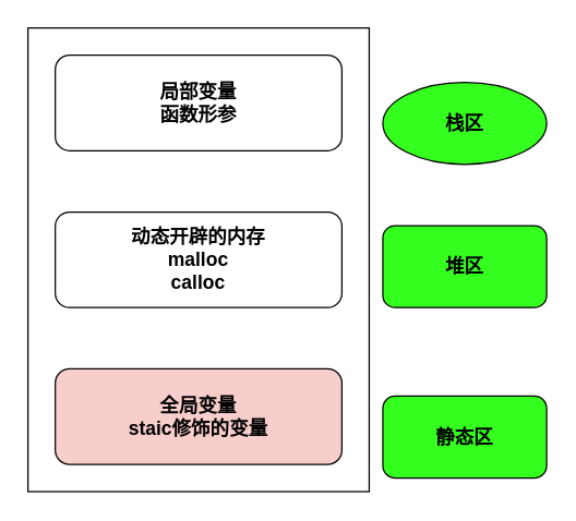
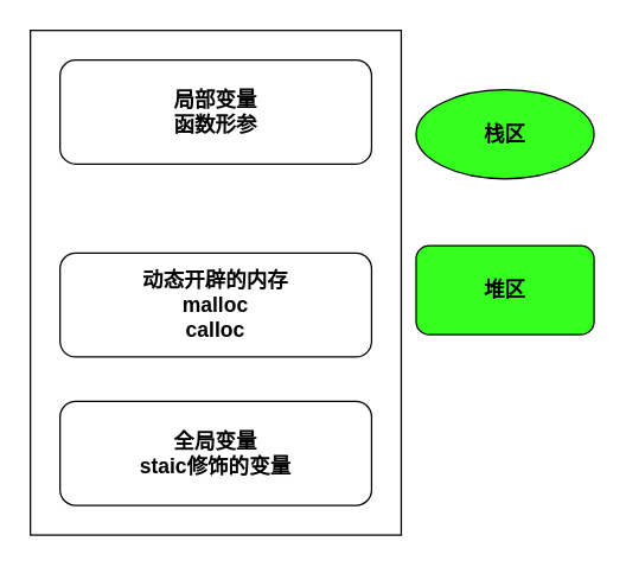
  <mxCell id="0" />
  <mxCell id="1" parent="0" />
  <mxCell id="2" value="" style="rounded=0;whiteSpace=wrap;html=1;" parent="1" vertex="1"><mxGeometry x="20" y="20" width="250" height="340" as="geometry" /></mxCell>
- <mxCell id="3" value="&lt;b&gt;&lt;font style=&quot;font-size: 14px;&quot;&gt;全局变量&lt;br&gt;staic修饰的变量&lt;/font&gt;&lt;/b&gt;" style="rounded=1;whiteSpace=wrap;html=1;fillColor=#f8cecc;" parent="1" vertex="1"><mxGeometry x="40" y="270" width="210" height="70" as="geometry" /></mxCell>
- <mxCell id="4" value="&lt;b&gt;&lt;font style=&quot;font-size: 14px;&quot;&gt;动态开辟的内存&lt;br&gt;malloc&lt;br&gt;calloc&lt;/font&gt;&lt;/b&gt;" style="rounded=1;whiteSpace=wrap;html=1;" parent="1" vertex="1"><mxGeometry x="40" y="155" width="210" height="70" as="geometry" /></mxCell>
+ <mxCell id="3" value="&lt;b&gt;&lt;font style=&quot;font-size: 14px;&quot;&gt;全局变量&lt;br&gt;staic修饰的变量&lt;/font&gt;&lt;/b&gt;" style="rounded=1;whiteSpace=wrap;html=1;" parent="1" vertex="1"><mxGeometry x="40" y="270" width="210" height="70" as="geometry" /></mxCell>
+ <mxCell id="4" value="&lt;b&gt;&lt;font style=&quot;font-size: 14px;&quot;&gt;动态开辟的内存&lt;br&gt;malloc&lt;br&gt;calloc&lt;/font&gt;&lt;/b&gt;" style="rounded=1;whiteSpace=wrap;html=1;" parent="1" vertex="1"><mxGeometry x="40" y="170" width="210" height="70" as="geometry" /></mxCell>
  <mxCell id="5" value="&lt;b&gt;&lt;font style=&quot;font-size: 14px;&quot;&gt;局部变量&lt;br&gt;函数形参&lt;/font&gt;&lt;/b&gt;" style="rounded=1;whiteSpace=wrap;html=1;" parent="1" vertex="1"><mxGeometry x="40" y="40" width="210" height="70" as="geometry" /></mxCell>
  <mxCell id="6" value="&lt;b&gt;&lt;font style=&quot;font-size: 14px;&quot;&gt;栈区&lt;/font&gt;&lt;/b&gt;" style="ellipse;whiteSpace=wrap;html=1;fillColor=#35FF1F;" parent="1" vertex="1"><mxGeometry x="280" y="60" width="120" height="60" as="geometry" /></mxCell>
  <mxCell id="7" value="&lt;b&gt;&lt;font style=&quot;font-size: 14px;&quot;&gt;堆区&lt;/font&gt;&lt;/b&gt;" style="rounded=1;whiteSpace=wrap;html=1;fillColor=#35FF1F;" parent="1" vertex="1"><mxGeometry x="280" y="165" width="120" height="60" as="geometry" /></mxCell>
- <mxCell id="8" value="&lt;b&gt;&lt;font style=&quot;font-size: 14px;&quot;&gt;静态区&lt;/font&gt;&lt;/b&gt;" style="rounded=1;whiteSpace=wrap;html=1;fillColor=#35FF1F;" parent="1" vertex="1"><mxGeometry x="280" y="290" width="120" height="60" as="geometry" /></mxCell>
